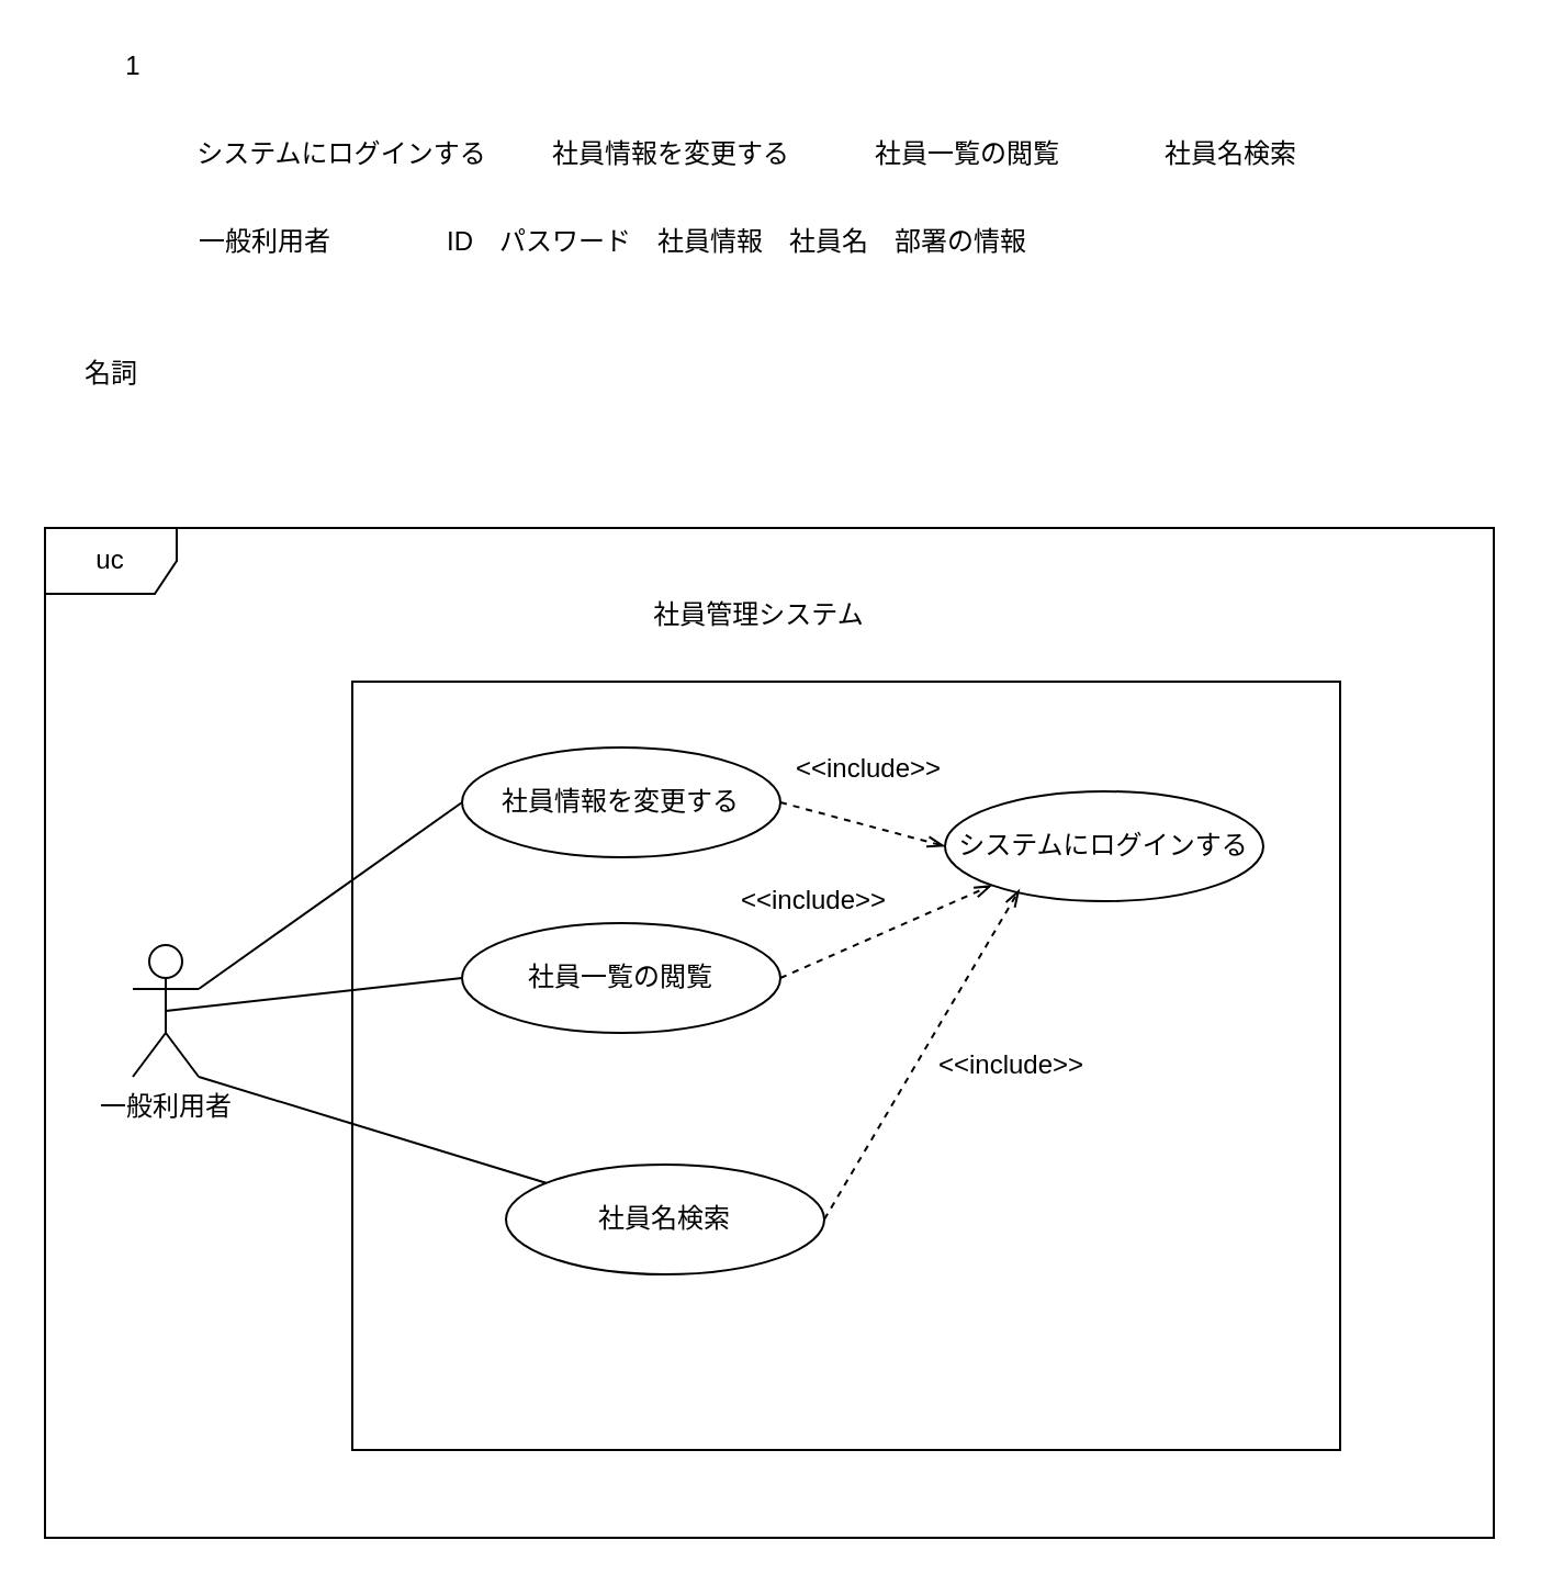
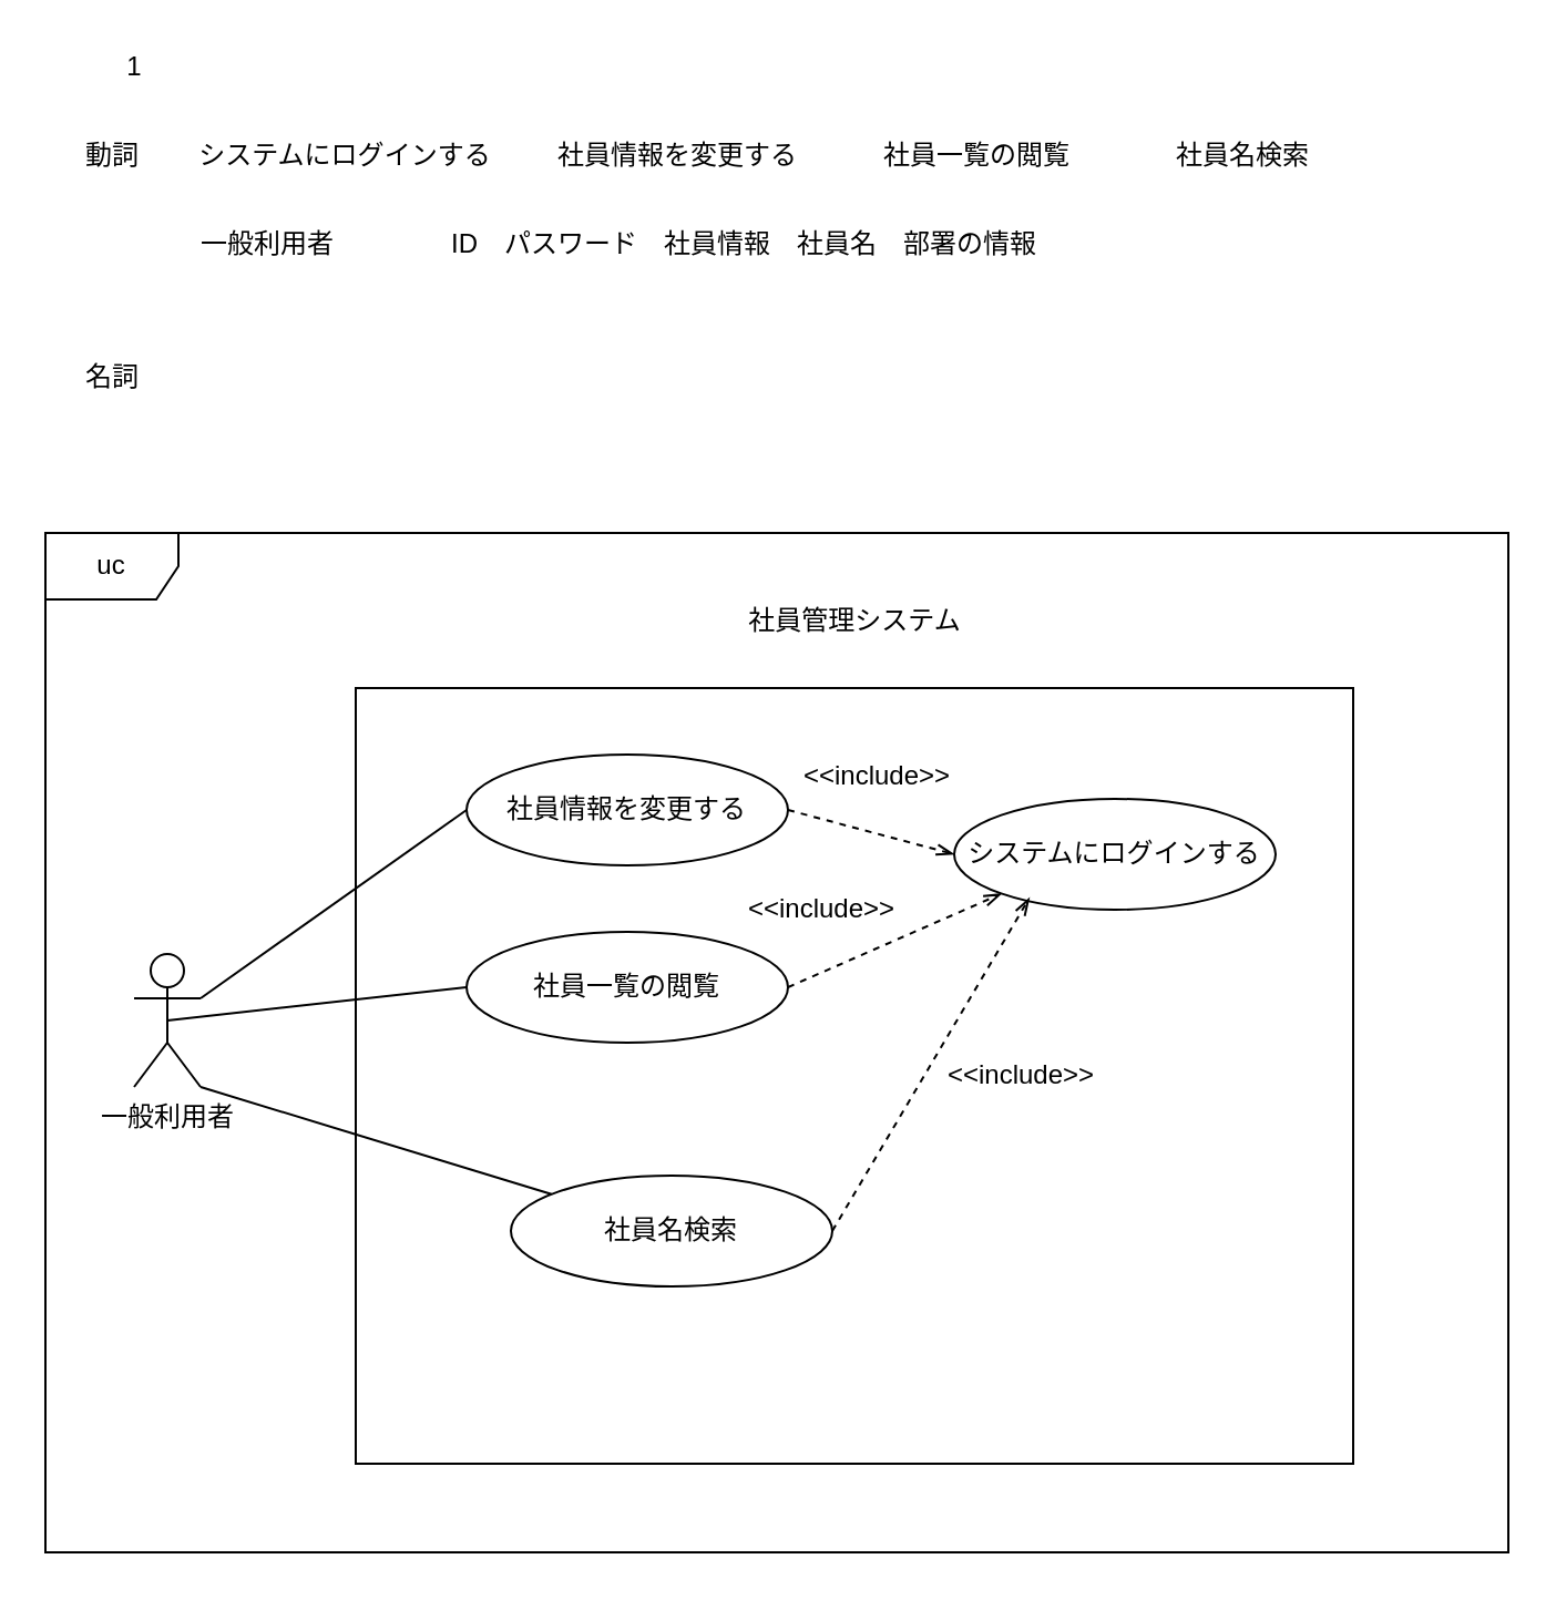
  <mxCell id="0" />
  <mxCell id="1" parent="0" />
  <mxCell id="2" value="uc" style="shape=umlFrame;whiteSpace=wrap;html=1;" vertex="1" parent="1"><mxGeometry x="20" y="240" width="660" height="460" as="geometry" /></mxCell>
  <mxCell id="3" value="1" style="text;html=1;align=center;verticalAlign=middle;resizable=0;points=[];autosize=1;strokeColor=none;" vertex="1" parent="1"><mxGeometry x="50" y="20" width="20" height="20" as="geometry" /></mxCell>
+ <mxCell id="4" value="動詞" style="text;html=1;align=center;verticalAlign=middle;resizable=0;points=[];autosize=1;strokeColor=none;" vertex="1" parent="1"><mxGeometry x="30" y="60" width="40" height="20" as="geometry" /></mxCell>
  <mxCell id="5" value="システムにログインする" style="text;html=1;align=center;verticalAlign=middle;resizable=0;points=[];autosize=1;strokeColor=none;" vertex="1" parent="1"><mxGeometry x="80" y="60" width="150" height="20" as="geometry" /></mxCell>
  <mxCell id="6" value="社員情報を変更する" style="text;html=1;align=center;verticalAlign=middle;resizable=0;points=[];autosize=1;strokeColor=none;" vertex="1" parent="1"><mxGeometry x="245" y="60" width="120" height="20" as="geometry" /></mxCell>
  <mxCell id="7" value="社員一覧の閲覧" style="text;html=1;align=center;verticalAlign=middle;resizable=0;points=[];autosize=1;strokeColor=none;" vertex="1" parent="1"><mxGeometry x="390" y="60" width="100" height="20" as="geometry" /></mxCell>
  <mxCell id="8" value="社員名検索" style="text;html=1;align=center;verticalAlign=middle;resizable=0;points=[];autosize=1;strokeColor=none;" vertex="1" parent="1"><mxGeometry x="520" y="60" width="80" height="20" as="geometry" /></mxCell>
  <mxCell id="9" value="名詞" style="text;html=1;align=center;verticalAlign=middle;resizable=0;points=[];autosize=1;strokeColor=none;" vertex="1" parent="1"><mxGeometry x="30" y="160" width="40" height="20" as="geometry" /></mxCell>
  <mxCell id="10" value="一般利用者" style="text;html=1;align=center;verticalAlign=middle;resizable=0;points=[];autosize=1;strokeColor=none;" vertex="1" parent="1"><mxGeometry x="80" y="100" width="80" height="20" as="geometry" /></mxCell>
  <mxCell id="11" value="ID　パスワード　社員情報　社員名　部署の情報　" style="text;html=1;align=center;verticalAlign=middle;resizable=0;points=[];autosize=1;strokeColor=none;" vertex="1" parent="1"><mxGeometry x="190" y="100" width="290" height="20" as="geometry" /></mxCell>
  <mxCell id="12" value="" style="rounded=0;whiteSpace=wrap;html=1;" vertex="1" parent="1"><mxGeometry x="160" y="310" width="450" height="350" as="geometry" /></mxCell>
- <mxCell id="13" value="社員管理システム" style="text;html=1;align=center;verticalAlign=middle;resizable=0;points=[];autosize=1;strokeColor=none;" vertex="1" parent="1"><mxGeometry x="290" y="270" width="110" height="20" as="geometry" /></mxCell>
+ <mxCell id="13" value="社員管理システム" style="text;html=1;align=center;verticalAlign=middle;resizable=0;points=[];autosize=1;strokeColor=none;" vertex="1" parent="1"><mxGeometry x="330" y="270" width="110" height="20" as="geometry" /></mxCell>
  <mxCell id="14" style="rounded=0;orthogonalLoop=1;jettySize=auto;html=1;exitX=1;exitY=0.333;exitDx=0;exitDy=0;exitPerimeter=0;entryX=0;entryY=0.5;entryDx=0;entryDy=0;endArrow=none;endFill=0;" edge="1" parent="1" source="17" target="20"><mxGeometry relative="1" as="geometry" /></mxCell>
  <mxCell id="15" style="edgeStyle=none;rounded=0;orthogonalLoop=1;jettySize=auto;html=1;exitX=0.5;exitY=0.5;exitDx=0;exitDy=0;exitPerimeter=0;entryX=0;entryY=0.5;entryDx=0;entryDy=0;endArrow=none;endFill=0;" edge="1" parent="1" source="17" target="22"><mxGeometry relative="1" as="geometry" /></mxCell>
  <mxCell id="16" style="edgeStyle=none;rounded=0;orthogonalLoop=1;jettySize=auto;html=1;exitX=1;exitY=1;exitDx=0;exitDy=0;exitPerimeter=0;endArrow=none;endFill=0;" edge="1" parent="1" source="17" target="24"><mxGeometry relative="1" as="geometry" /></mxCell>
  <mxCell id="17" value="一般利用者" style="shape=umlActor;verticalLabelPosition=bottom;verticalAlign=top;html=1;outlineConnect=0;" vertex="1" parent="1"><mxGeometry x="60" y="430" width="30" height="60" as="geometry" /></mxCell>
  <mxCell id="18" value="システムにログインする" style="ellipse;whiteSpace=wrap;html=1;" vertex="1" parent="1"><mxGeometry x="430" y="360" width="145" height="50" as="geometry" /></mxCell>
  <mxCell id="19" style="edgeStyle=none;rounded=0;orthogonalLoop=1;jettySize=auto;html=1;exitX=1;exitY=0.5;exitDx=0;exitDy=0;entryX=0;entryY=0.5;entryDx=0;entryDy=0;endArrow=openThin;endFill=0;dashed=1;" edge="1" parent="1" source="20" target="18"><mxGeometry relative="1" as="geometry" /></mxCell>
  <mxCell id="20" value="&lt;span&gt;社員情報を変更する&lt;/span&gt;" style="ellipse;whiteSpace=wrap;html=1;" vertex="1" parent="1"><mxGeometry x="210" y="340" width="145" height="50" as="geometry" /></mxCell>
  <mxCell id="21" style="edgeStyle=none;rounded=0;orthogonalLoop=1;jettySize=auto;html=1;exitX=1;exitY=0.5;exitDx=0;exitDy=0;entryX=0;entryY=1;entryDx=0;entryDy=0;dashed=1;endArrow=openThin;endFill=0;" edge="1" parent="1" source="22" target="18"><mxGeometry relative="1" as="geometry" /></mxCell>
  <mxCell id="22" value="&lt;span&gt;社員一覧の閲覧&lt;/span&gt;" style="ellipse;whiteSpace=wrap;html=1;" vertex="1" parent="1"><mxGeometry x="210" y="420" width="145" height="50" as="geometry" /></mxCell>
  <mxCell id="23" style="edgeStyle=none;rounded=0;orthogonalLoop=1;jettySize=auto;html=1;exitX=1;exitY=0.5;exitDx=0;exitDy=0;entryX=0.234;entryY=0.894;entryDx=0;entryDy=0;entryPerimeter=0;dashed=1;endArrow=openThin;endFill=0;" edge="1" parent="1" source="24" target="18"><mxGeometry relative="1" as="geometry" /></mxCell>
  <mxCell id="24" value="&lt;span&gt;社員名検索&lt;/span&gt;" style="ellipse;whiteSpace=wrap;html=1;" vertex="1" parent="1"><mxGeometry x="230" y="530" width="145" height="50" as="geometry" /></mxCell>
  <mxCell id="25" value="&lt;span&gt;&amp;lt;&amp;lt;include&amp;gt;&amp;gt;&lt;/span&gt;" style="text;html=1;align=center;verticalAlign=middle;resizable=0;points=[];autosize=1;strokeColor=none;" vertex="1" parent="1"><mxGeometry x="420" y="475" width="80" height="20" as="geometry" /></mxCell>
  <mxCell id="26" value="&lt;span&gt;&amp;lt;&amp;lt;include&amp;gt;&amp;gt;&lt;/span&gt;" style="text;html=1;align=center;verticalAlign=middle;resizable=0;points=[];autosize=1;strokeColor=none;" vertex="1" parent="1"><mxGeometry x="330" y="400" width="80" height="20" as="geometry" /></mxCell>
  <mxCell id="27" value="&lt;span&gt;&amp;lt;&amp;lt;include&amp;gt;&amp;gt;&lt;/span&gt;" style="text;html=1;align=center;verticalAlign=middle;resizable=0;points=[];autosize=1;strokeColor=none;" vertex="1" parent="1"><mxGeometry x="355" y="340" width="80" height="20" as="geometry" /></mxCell>
